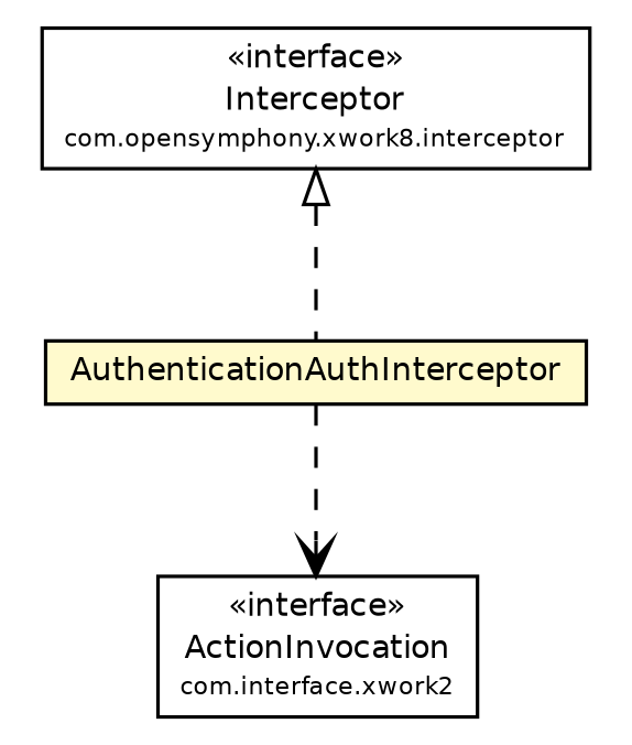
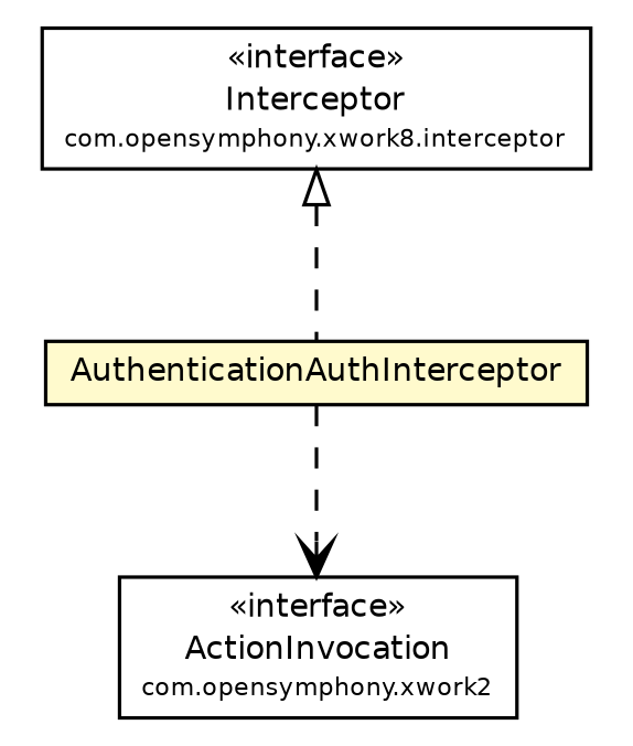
  digraph {
    node [fontcolor=black fontname=Helvetica fontsize=9.0 shape=plaintext]
    edge [fontname=Helvetica headport=p labelfontname=Helvetica labelfontsize=10 style=dashed tailport=p]
    n1 [label=<<table border="0" cellborder="1" cellspacing="0" cellpadding="2" port="p" bgcolor="lemonChiffon" href="./AuthenticationAuthInterceptor.html"> 		<tr><td><table border="0" cellspacing="0" cellpadding="1"> 			<tr><td> AuthenticationAuthInterceptor </td></tr> 		</table></td></tr> 		</table>>]
-   n2 [label=<<table border="0" cellborder="1" cellspacing="0" cellpadding="2" port="p"> 		<tr><td><table border="0" cellspacing="0" cellpadding="1"> 			<tr><td> &laquo;interface&raquo; </td></tr> 			<tr><td> ActionInvocation </td></tr> 			<tr><td><font point-size="7.0"> com.interface.xwork2 </font></td></tr> 		</table></td></tr> 		</table>>]
+   n2 [label=<<table border="0" cellborder="1" cellspacing="0" cellpadding="2" port="p"> 		<tr><td><table border="0" cellspacing="0" cellpadding="1"> 			<tr><td> &laquo;interface&raquo; </td></tr> 			<tr><td> ActionInvocation </td></tr> 			<tr><td><font point-size="7.0"> com.opensymphony.xwork2 </font></td></tr> 		</table></td></tr> 		</table>>]
    n3 [label=<<table border="0" cellborder="1" cellspacing="0" cellpadding="2" port="p"> 		<tr><td><table border="0" cellspacing="0" cellpadding="1"> 			<tr><td> &laquo;interface&raquo; </td></tr> 			<tr><td> Interceptor </td></tr> 			<tr><td><font point-size="7.0"> com.opensymphony.xwork8.interceptor </font></td></tr> 		</table></td></tr> 		</table>>]
    n1 -> n2 [arrowhead=open color=black fontcolor=black fontsize=10.0]
    n3 -> n1 [arrowtail=empty dir=back fontsize=10]
  }
